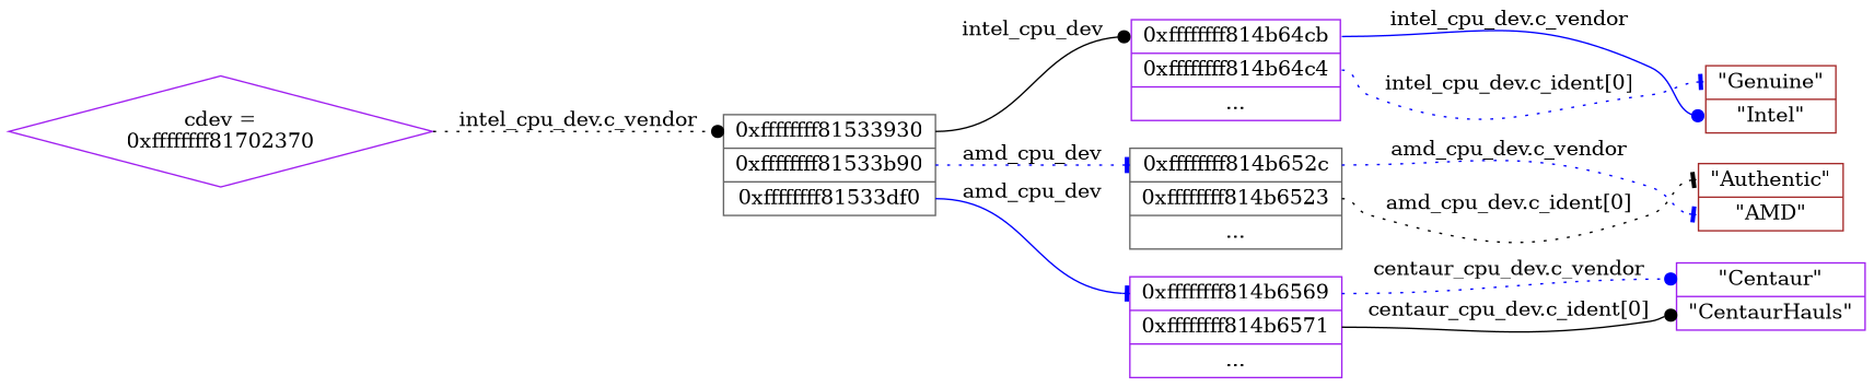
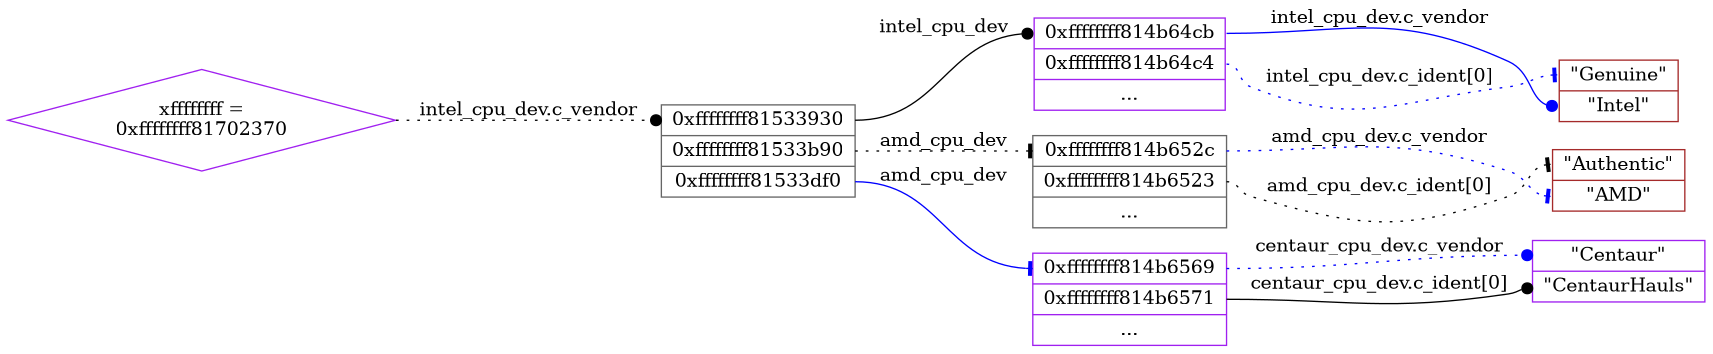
  digraph {
    rankdir=LR
    node [color=purple shape=record]
    edge [arrowhead=dot color=blue headport=f0 style=dotted tailport=f0]
-   n1 [label="cdev =\n0xffffffff81702370" shape=diamond]
+   n1 [label="xffffffff =\n0xffffffff81702370" shape=diamond]
    n2 [color=gray40 label="<f0>0xffffffff81533930|<f1>0xffffffff81533b90|<f2>0xffffffff81533df0"]
    n3 [label="<f0>0xffffffff814b64cb|<f1>0xffffffff814b64c4|<f2>..."]
    n4 [color=gray40 label="<f0>0xffffffff814b652c|<f1>0xffffffff814b6523|<f2>..."]
    n5 [label="<f0>0xffffffff814b6569|<f1>0xffffffff814b6571|<f2>..."]
    n6 [color=brown label="<f0>\"Genuine\"|<f1>\"Intel\""]
    n7 [color=brown label="<f0>\"Authentic\"|<f1>\"AMD\""]
    n8 [label="<f0>\"Centaur\"|<f1>\"CentaurHauls\""]
    n1 -> n2 [color=black label="intel_cpu_dev.c_vendor"]
    n2 -> n3 [color=black label=intel_cpu_dev style=solid]
-   n2 -> n4 [arrowhead=tee label=amd_cpu_dev tailport=f1]
+   n2 -> n4 [arrowhead=tee color=black label=amd_cpu_dev tailport=f1]
    n2 -> n5 [arrowhead=tee label=amd_cpu_dev style=solid tailport=f2]
    n3 -> n6 [headport=f1 label="intel_cpu_dev.c_vendor" style=solid]
    n3 -> n6 [arrowhead=tee label="intel_cpu_dev.c_ident[0]" tailport=f1]
    n4 -> n7 [arrowhead=tee headport=f1 label="amd_cpu_dev.c_vendor"]
    n4 -> n7 [arrowhead=tee color=black label="amd_cpu_dev.c_ident[0]" tailport=f1]
    n5 -> n8 [label="centaur_cpu_dev.c_vendor"]
    n5 -> n8 [color=black headport=f1 label="centaur_cpu_dev.c_ident[0]" style=solid tailport=f1]
  }
